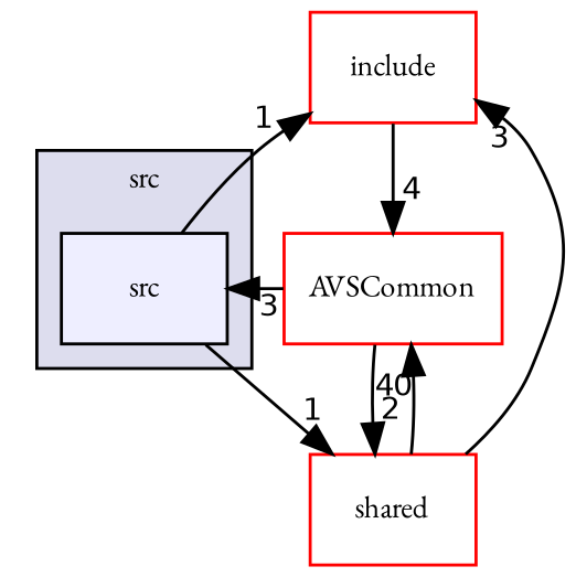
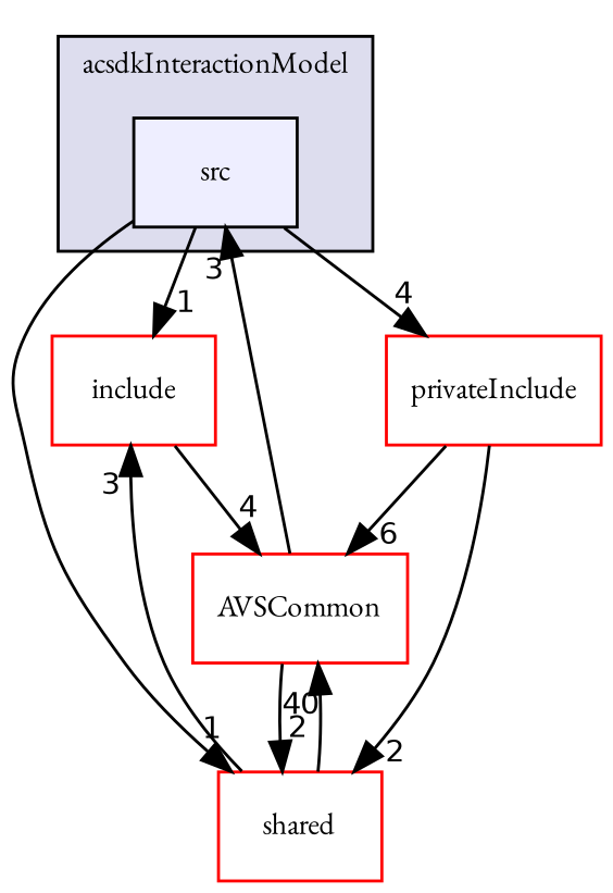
  digraph {
    compound=true
    fontname="EB Garamond"
    node [fillcolor=white fontname="EB Garamond" fontsize=10 shape=box style=filled color=red]
    edge [fontname="EB Garamond" headlabel=1 labeldistance=1.5 labelfontname=Helvetica labelfontsize=10]
    n1 [fillcolor="#eeeeff" label=src pencolor=black color=""]
    n2 [label=include]
    n3 [label=shared]
+   n4 [label=privateInclude]
    n5 [label=AVSCommon]
    subgraph cluster_1 {
      bgcolor="#ddddee"
      fontsize=10
-     label=src
+     label=acsdkInteractionModel
      pencolor=black
      n1
    }
    n1 -> n2
    n1 -> n3
+   n1 -> n4 [headlabel=4]
    n2 -> n5 [headlabel=4]
    n3 -> n2 [headlabel=3]
    n3 -> n5 [headlabel=40]
+   n4 -> n3 [headlabel=2]
+   n4 -> n5 [headlabel=6]
    n5 -> n1 [headlabel=3]
    n5 -> n3 [headlabel=2]
  }
